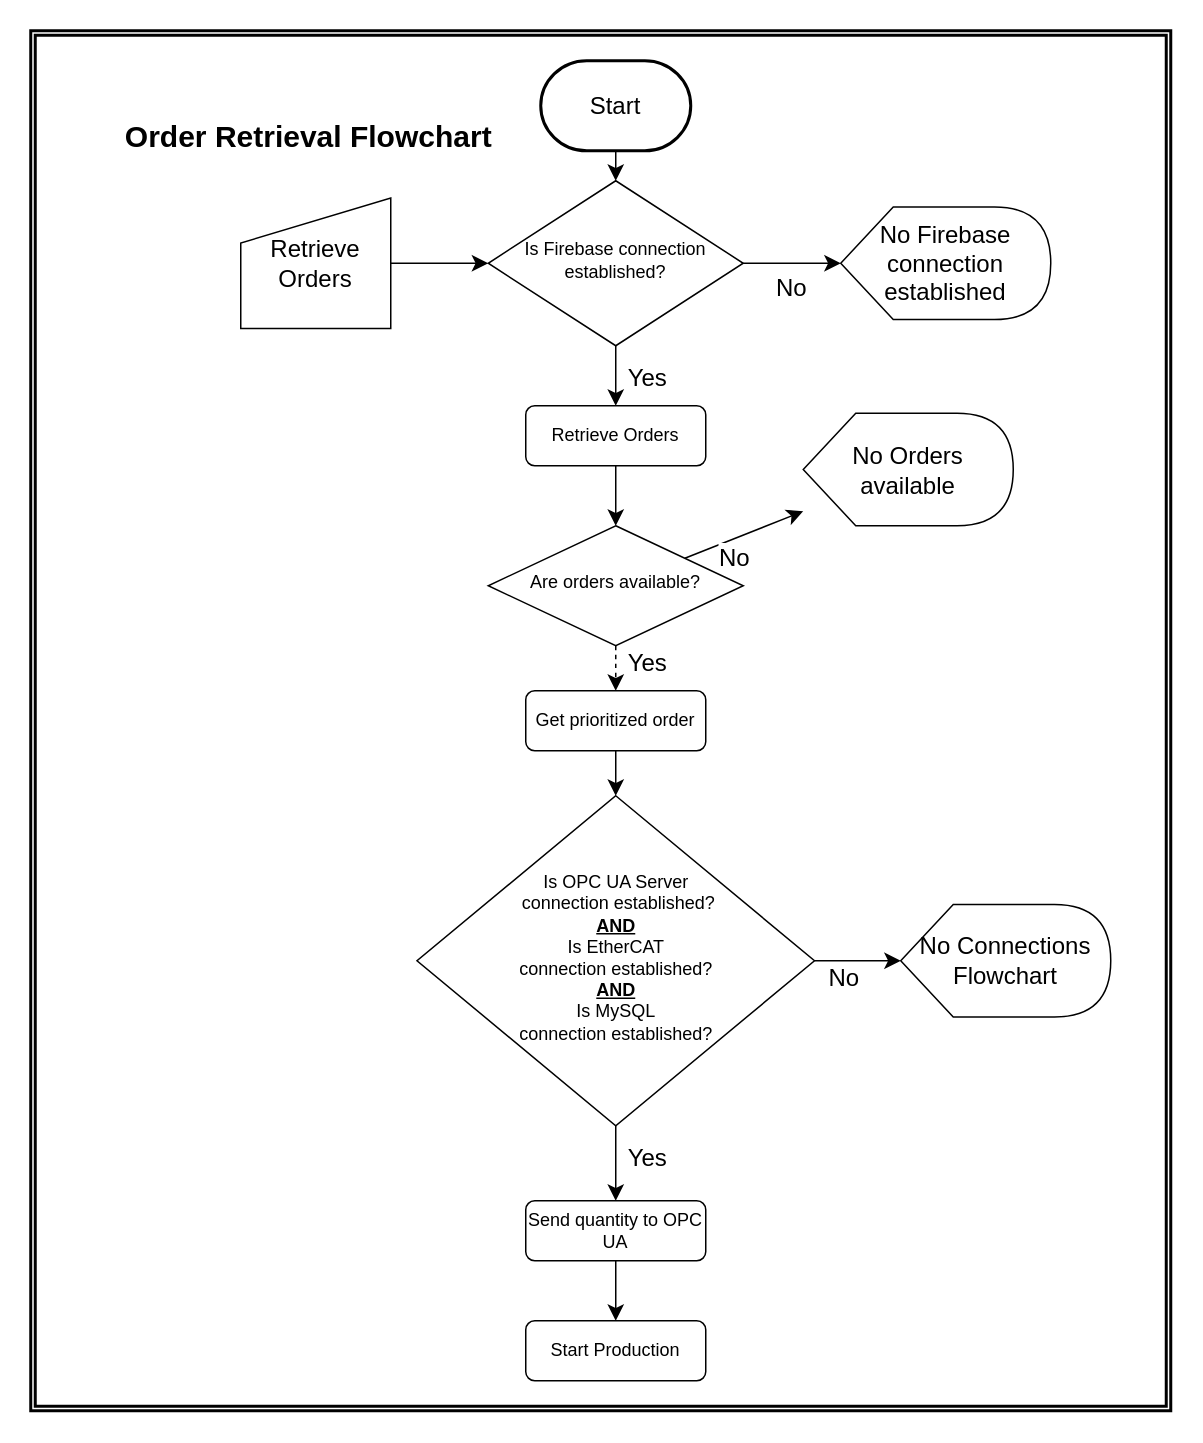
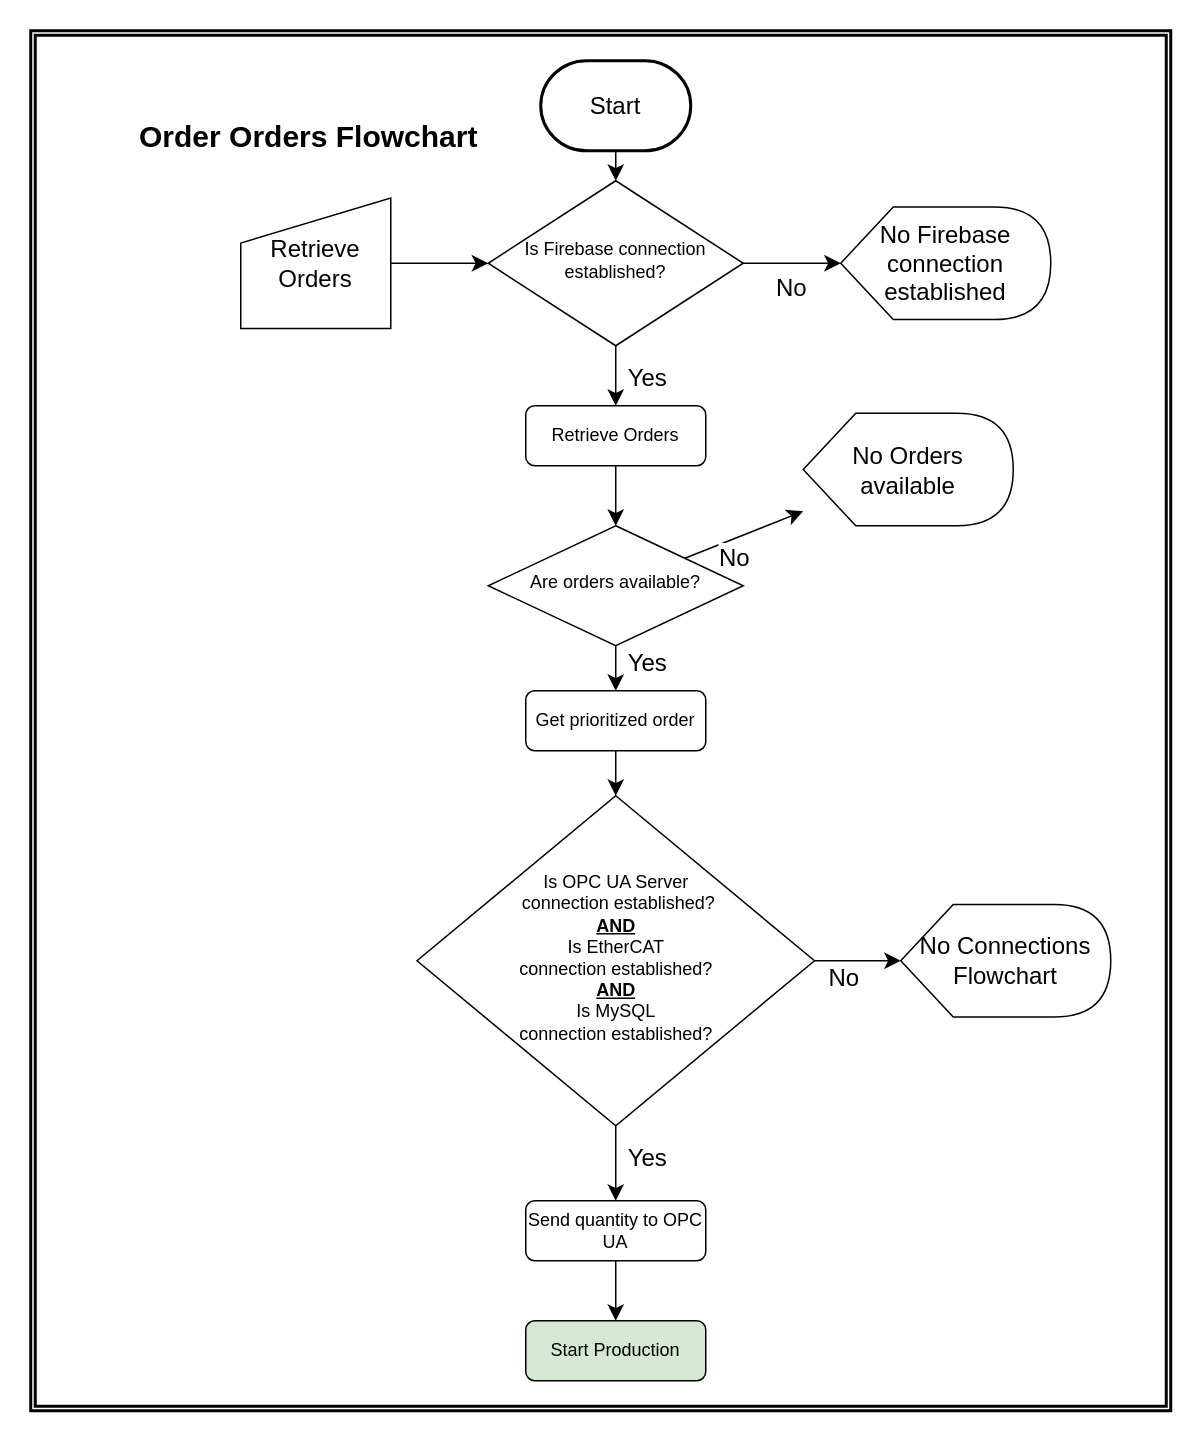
  <mxCell id="0" />
  <mxCell id="1" parent="0" />
  <mxCell id="2" value="" style="edgeStyle=none;curved=1;rounded=0;orthogonalLoop=1;jettySize=auto;html=1;fontSize=12;startSize=8;endSize=8;" edge="1" parent="1" target="9"><mxGeometry relative="1" as="geometry"><mxPoint x="410" y="80" as="sourcePoint" /></mxGeometry></mxCell>
  <mxCell id="3" value="" style="edgeStyle=none;curved=1;rounded=0;orthogonalLoop=1;jettySize=auto;html=1;fontSize=12;startSize=8;endSize=8;" edge="1" parent="1" source="4" target="14"><mxGeometry relative="1" as="geometry" /></mxCell>
  <mxCell id="4" value="Retrieve Orders" style="rounded=1;whiteSpace=wrap;html=1;fontSize=12;glass=0;strokeWidth=1;shadow=0;" vertex="1" parent="1"><mxGeometry x="350" y="270" width="120" height="40" as="geometry" /></mxCell>
  <mxCell id="5" value="" style="edgeStyle=none;curved=1;rounded=0;orthogonalLoop=1;jettySize=auto;html=1;fontSize=12;startSize=8;endSize=8;" edge="1" parent="1" source="9" target="4"><mxGeometry relative="1" as="geometry" /></mxCell>
  <mxCell id="6" value="Yes" style="edgeLabel;html=1;align=center;verticalAlign=middle;resizable=0;points=[];fontSize=16;" vertex="1" connectable="0" parent="5"><mxGeometry y="3" relative="1" as="geometry"><mxPoint x="17" as="offset" /></mxGeometry></mxCell>
  <mxCell id="7" value="" style="edgeStyle=none;curved=1;rounded=0;orthogonalLoop=1;jettySize=auto;html=1;fontSize=12;startSize=8;endSize=8;" edge="1" parent="1" source="9" target="24"><mxGeometry relative="1" as="geometry" /></mxCell>
  <mxCell id="8" value="No" style="edgeLabel;html=1;align=center;verticalAlign=middle;resizable=0;points=[];fontSize=16;" vertex="1" connectable="0" parent="7"><mxGeometry x="-0.054" y="3" relative="1" as="geometry"><mxPoint y="18" as="offset" /></mxGeometry></mxCell>
  <mxCell id="9" value="Is Firebase connection established?" style="rhombus;whiteSpace=wrap;html=1;shadow=0;fontFamily=Helvetica;fontSize=12;align=center;strokeWidth=1;spacing=6;spacingTop=-4;" vertex="1" parent="1"><mxGeometry x="325" y="120" width="170" height="110" as="geometry" /></mxCell>
- <mxCell id="10" style="edgeStyle=none;curved=1;rounded=0;orthogonalLoop=1;jettySize=auto;html=1;exitX=0.5;exitY=1;exitDx=0;exitDy=0;entryX=0.5;entryY=0;entryDx=0;entryDy=0;fontSize=12;startSize=8;endSize=8;dashed=1;" edge="1" parent="1" source="14" target="16"><mxGeometry relative="1" as="geometry" /></mxCell>
+ <mxCell id="10" style="edgeStyle=none;curved=1;rounded=0;orthogonalLoop=1;jettySize=auto;html=1;exitX=0.5;exitY=1;exitDx=0;exitDy=0;entryX=0.5;entryY=0;entryDx=0;entryDy=0;fontSize=12;startSize=8;endSize=8;" edge="1" parent="1" source="14" target="16"><mxGeometry relative="1" as="geometry" /></mxCell>
  <mxCell id="11" value="Yes" style="edgeLabel;html=1;align=center;verticalAlign=middle;resizable=0;points=[];fontSize=16;" vertex="1" connectable="0" parent="10"><mxGeometry x="0.133" y="1" relative="1" as="geometry"><mxPoint x="19" y="-7" as="offset" /></mxGeometry></mxCell>
  <mxCell id="12" value="" style="edgeStyle=none;curved=1;rounded=0;orthogonalLoop=1;jettySize=auto;html=1;fontSize=12;startSize=8;endSize=8;" edge="1" parent="1" source="14" target="25"><mxGeometry relative="1" as="geometry" /></mxCell>
  <mxCell id="13" value="No" style="edgeLabel;html=1;align=center;verticalAlign=middle;resizable=0;points=[];fontSize=16;" vertex="1" connectable="0" parent="12"><mxGeometry x="-0.254" y="-2" relative="1" as="geometry"><mxPoint x="2" y="9" as="offset" /></mxGeometry></mxCell>
  <mxCell id="14" value="Are orders available?" style="rhombus;whiteSpace=wrap;html=1;shadow=0;fontFamily=Helvetica;fontSize=12;align=center;strokeWidth=1;spacing=6;spacingTop=-4;" vertex="1" parent="1"><mxGeometry x="325" y="350" width="170" height="80" as="geometry" /></mxCell>
  <mxCell id="15" style="edgeStyle=none;curved=1;rounded=0;orthogonalLoop=1;jettySize=auto;html=1;exitX=0.5;exitY=1;exitDx=0;exitDy=0;entryX=0.5;entryY=0;entryDx=0;entryDy=0;fontSize=12;startSize=8;endSize=8;" edge="1" parent="1" source="16" target="23"><mxGeometry relative="1" as="geometry" /></mxCell>
  <mxCell id="16" value="Get prioritized order" style="rounded=1;whiteSpace=wrap;html=1;fontSize=12;glass=0;strokeWidth=1;shadow=0;" vertex="1" parent="1"><mxGeometry x="350" y="460" width="120" height="40" as="geometry" /></mxCell>
  <mxCell id="17" style="edgeStyle=none;curved=1;rounded=0;orthogonalLoop=1;jettySize=auto;html=1;exitX=0.5;exitY=1;exitDx=0;exitDy=0;entryX=0.5;entryY=0;entryDx=0;entryDy=0;fontSize=12;startSize=8;endSize=8;" edge="1" parent="1" source="18" target="29"><mxGeometry relative="1" as="geometry" /></mxCell>
  <mxCell id="18" value="Send quantity to OPC UA" style="rounded=1;whiteSpace=wrap;html=1;fontSize=12;glass=0;strokeWidth=1;shadow=0;" vertex="1" parent="1"><mxGeometry x="350" y="800" width="120" height="40" as="geometry" /></mxCell>
  <mxCell id="19" style="edgeStyle=none;curved=1;rounded=0;orthogonalLoop=1;jettySize=auto;html=1;exitX=0.5;exitY=1;exitDx=0;exitDy=0;entryX=0.5;entryY=0;entryDx=0;entryDy=0;fontSize=12;startSize=8;endSize=8;" edge="1" parent="1" source="23" target="18"><mxGeometry relative="1" as="geometry" /></mxCell>
  <mxCell id="20" value="Yes" style="edgeLabel;html=1;align=center;verticalAlign=middle;resizable=0;points=[];fontSize=16;" vertex="1" connectable="0" parent="19"><mxGeometry x="-0.32" y="3" relative="1" as="geometry"><mxPoint x="17" y="3" as="offset" /></mxGeometry></mxCell>
  <mxCell id="21" value="" style="edgeStyle=none;curved=1;rounded=0;orthogonalLoop=1;jettySize=auto;html=1;fontSize=12;startSize=8;endSize=8;" edge="1" parent="1" source="23" target="26"><mxGeometry relative="1" as="geometry" /></mxCell>
  <mxCell id="22" value="No" style="edgeLabel;html=1;align=center;verticalAlign=middle;resizable=0;points=[];fontSize=16;" vertex="1" connectable="0" parent="21"><mxGeometry x="-0.322" relative="1" as="geometry"><mxPoint y="10" as="offset" /></mxGeometry></mxCell>
  <mxCell id="23" value="Is OPC UA Server&lt;br&gt;&amp;nbsp;connection established? &lt;br&gt;&lt;b&gt;&lt;u&gt;AND&lt;/u&gt;&lt;/b&gt;&lt;br&gt;Is EtherCAT &lt;br&gt;connection established?&lt;br&gt;&lt;b&gt;&lt;u&gt;AND&lt;br&gt;&lt;/u&gt;&lt;/b&gt;Is MySQL &lt;br&gt;connection established?" style="rhombus;whiteSpace=wrap;html=1;shadow=0;fontFamily=Helvetica;fontSize=12;align=center;strokeWidth=1;spacing=6;spacingTop=-4;" vertex="1" parent="1"><mxGeometry x="277.5" y="530" width="265" height="220" as="geometry" /></mxCell>
  <mxCell id="24" value="No Firebase connection established" style="shape=display;whiteSpace=wrap;html=1;fontSize=16;" vertex="1" parent="1"><mxGeometry x="560" y="137.5" width="140" height="75" as="geometry" /></mxCell>
  <mxCell id="25" value="No Orders available" style="shape=display;whiteSpace=wrap;html=1;fontSize=16;" vertex="1" parent="1"><mxGeometry x="535" y="275" width="140" height="75" as="geometry" /></mxCell>
  <mxCell id="26" value="No Connections Flowchart" style="shape=display;whiteSpace=wrap;html=1;fontSize=16;" vertex="1" parent="1"><mxGeometry x="600" y="602.5" width="140" height="75" as="geometry" /></mxCell>
  <mxCell id="27" value="" style="edgeStyle=none;curved=1;rounded=0;orthogonalLoop=1;jettySize=auto;html=1;fontSize=12;startSize=8;endSize=8;" edge="1" parent="1" source="28" target="9"><mxGeometry relative="1" as="geometry" /></mxCell>
  <mxCell id="28" value="Retrieve Orders" style="shape=manualInput;whiteSpace=wrap;html=1;fontSize=16;" vertex="1" parent="1"><mxGeometry x="160" y="131.5" width="100" height="87" as="geometry" /></mxCell>
- <mxCell id="29" value="Start Production" style="rounded=1;whiteSpace=wrap;html=1;fontSize=12;glass=0;strokeWidth=1;shadow=0;" vertex="1" parent="1"><mxGeometry x="350" y="880" width="120" height="40" as="geometry" /></mxCell>
- <mxCell id="30" value="Order Retrieval Flowchart" style="text;html=1;align=center;verticalAlign=middle;resizable=0;points=[];autosize=1;strokeColor=none;fillColor=none;fontSize=20;fontStyle=1" vertex="1" parent="1"><mxGeometry x="70" y="70" width="270" height="40" as="geometry" /></mxCell>
+ <mxCell id="29" value="Start Production" style="rounded=1;whiteSpace=wrap;html=1;fontSize=12;glass=0;strokeWidth=1;shadow=0;fillColor=#d5e8d4;" vertex="1" parent="1"><mxGeometry x="350" y="880" width="120" height="40" as="geometry" /></mxCell>
+ <mxCell id="30" value="Order Orders Flowchart" style="text;html=1;align=center;verticalAlign=middle;resizable=0;points=[];autosize=1;strokeColor=none;fillColor=none;fontSize=20;fontStyle=1" vertex="1" parent="1"><mxGeometry x="70" y="70" width="270" height="40" as="geometry" /></mxCell>
  <mxCell id="31" value="" style="shape=ext;double=1;rounded=0;whiteSpace=wrap;html=1;fontSize=16;fillColor=none;strokeWidth=2;" vertex="1" parent="1"><mxGeometry x="20" width="760" height="920" as="geometry" y="20" /></mxCell>
  <mxCell id="32" value="Start" style="strokeWidth=2;html=1;shape=mxgraph.flowchart.terminator;whiteSpace=wrap;fontSize=16;" vertex="1" parent="1"><mxGeometry x="360" y="40" width="100" height="60" as="geometry" /></mxCell>
